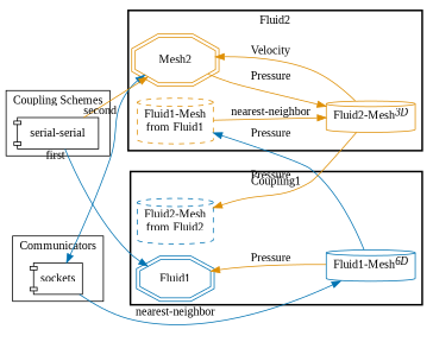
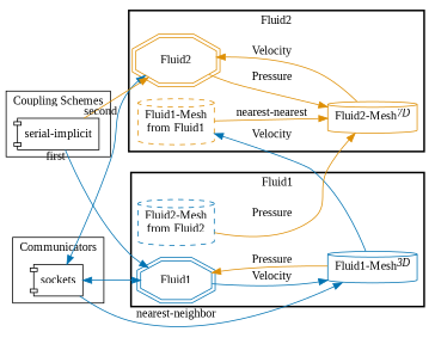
  digraph {
    compound=True
    fontname="Liberation Serif"
    rankdir=LR
    splines=true
    node [fontname="Liberation Serif" shape=cylinder color="#0173B2"]
    edge [color="#0173B2" fontname="Liberation Serif"]
    n1 [label=sockets shape=component color=""]
-   n2 [label="serial-serial" shape=component color=""]
+   n2 [label="serial-implicit" shape=component color=""]
    Fluid1 [shape=doubleoctagon]
-   n4 [label=<Fluid1-Mesh<SUP><I>6D</I></SUP>>]
+   n4 [label=<Fluid1-Mesh<SUP><I>3D</I></SUP>>]
    n5 [label="Fluid2-Mesh\nfrom Fluid2" style=dashed]
-   Fluid2 [color="#DE8F05" shape=doubleoctagon label=Mesh2]
-   n7 [color="#DE8F05" label=<Fluid2-Mesh<SUP><I>3D</I></SUP>>]
+   Fluid2 [color="#DE8F05" shape=doubleoctagon]
+   n7 [color="#DE8F05" label=<Fluid2-Mesh<SUP><I>7D</I></SUP>>]
    n8 [color="#DE8F05" label="Fluid1-Mesh\nfrom Fluid1" style=dashed]
    subgraph cluster_1 {
      label=Communicators
      n1
    }
    subgraph cluster_2 {
      label="Coupling Schemes"
      n2
    }
    subgraph cluster_3 {
-     label=Coupling1
+     label=Fluid1
      style=bold
      Fluid1
      n4
      n5
    }
    subgraph cluster_4 {
      label=Fluid2
      style=bold
      Fluid2
      n7
      n8
    }
+   n1 -> Fluid1 [dir=both]
    n1 -> n4 [label="nearest-neighbor"]
    n1 -> Fluid2 [dir=both]
    n2 -> Fluid1 [taillabel=first]
    n2 -> Fluid2 [color="#DE8F05" taillabel=second]
+   Fluid1 -> n4 [label=Velocity]
    n4 -> Fluid1 [color="#DE8F05" label=Pressure]
-   n4 -> n8 [label=Pressure]
+   n4 -> n8 [label=Velocity]
    Fluid2 -> n7 [color="#DE8F05" label=Pressure]
-   n7 -> n5 [color="#DE8F05" label=Pressure]
+   n5 -> n7 [color="#DE8F05" label=Pressure]
    n7 -> Fluid2 [color="#DE8F05" label=Velocity]
-   n8 -> n7 [color="#DE8F05" label="nearest-neighbor"]
+   n8 -> n7 [color="#DE8F05" label="nearest-nearest"]
  }
